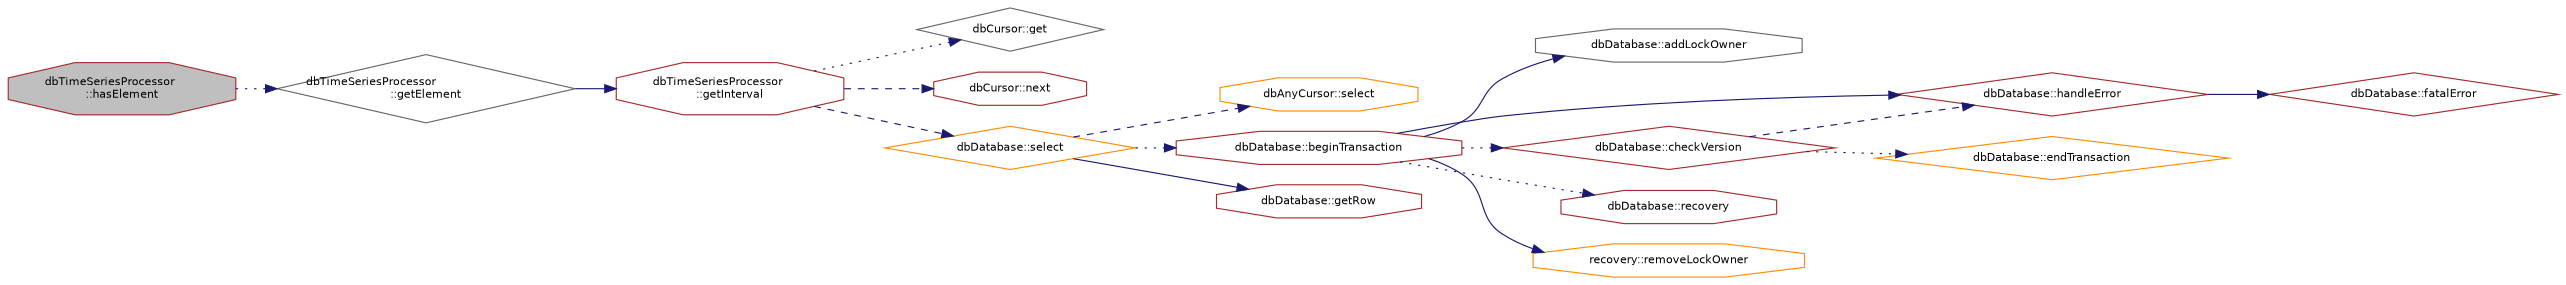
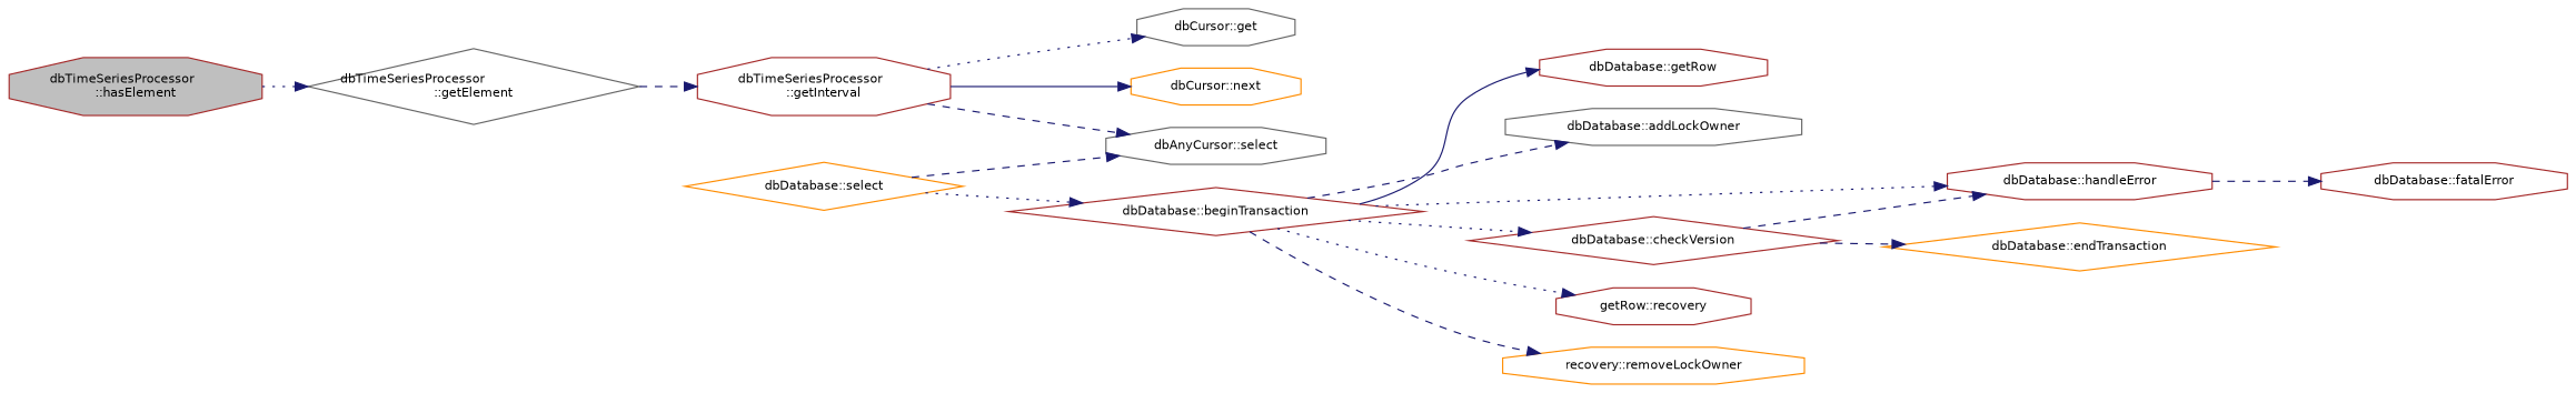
  digraph {
    rankdir=LR
    node [color=brown fillcolor=white fontname=Helvetica fontsize=10 shape=octagon style=filled]
    edge [color=midnightblue fontname=Helvetica fontsize=10 labelfontname=Helvetica labelfontsize=10 style=dashed]
    n1 [fillcolor=grey75 fontcolor=black height=0.2 label="dbTimeSeriesProcessor\l::hasElement" width=0.4]
    n2 [color=gray40 height=0.2 label="dbTimeSeriesProcessor\l::getElement" shape=diamond width=0.4]
    n3 [height=0.2 label="dbTimeSeriesProcessor\l::getInterval" width=0.4]
-   n4 [color=gray40 height=0.2 label="dbCursor::get" shape=diamond width=0.4]
-   n5 [height=0.2 label="dbCursor::next" width=0.4]
-   n6 [color=darkorange height=0.2 label="dbAnyCursor::select" width=0.4]
+   n4 [color=gray40 height=0.2 label="dbCursor::get" width=0.4]
+   n5 [color=darkorange height=0.2 label="dbCursor::next" width=0.4]
+   n6 [color=gray40 height=0.2 label="dbAnyCursor::select" width=0.4]
    n7 [color=darkorange height=0.2 label="dbDatabase::select" shape=diamond width=0.4]
-   n8 [height=0.2 label="dbDatabase::beginTransaction" width=0.4]
+   n8 [height=0.2 label="dbDatabase::beginTransaction" shape=diamond width=0.4]
    n9 [height=0.2 label="dbDatabase::getRow" width=0.4]
    n10 [color=gray40 height=0.2 label="dbDatabase::addLockOwner" width=0.4]
    n11 [height=0.2 label="dbDatabase::checkVersion" shape=diamond width=0.4]
-   n12 [height=0.2 label="dbDatabase::handleError" shape=diamond width=0.4]
-   n13 [height=0.2 label="dbDatabase::recovery" width=0.4]
+   n12 [height=0.2 label="dbDatabase::handleError" width=0.4]
+   n13 [height=0.2 label="getRow::recovery" width=0.4]
    n14 [color=darkorange height=0.2 label="recovery::removeLockOwner" width=0.4]
    n15 [color=darkorange height=0.2 label="dbDatabase::endTransaction" shape=diamond width=0.4]
-   n16 [height=0.2 label="dbDatabase::fatalError" shape=diamond width=0.4]
+   n16 [height=0.2 label="dbDatabase::fatalError" width=0.4]
    n1 -> n2 [style=dotted]
-   n2 -> n3 [style=solid]
+   n2 -> n3
    n3 -> n4 [style=dotted]
-   n3 -> n5
-   n3 -> n7
+   n3 -> n5 [style=solid]
+   n3 -> n6
    n7 -> n6
    n7 -> n8 [style=dotted]
-   n7 -> n9 [style=solid]
-   n8 -> n10 [style=solid]
+   n8 -> n9 [style=solid]
+   n8 -> n10
    n8 -> n11 [style=dotted]
-   n8 -> n12 [style=solid]
+   n8 -> n12 [style=dotted]
    n8 -> n13 [style=dotted]
-   n8 -> n14 [style=solid]
+   n8 -> n14
    n11 -> n12
-   n11 -> n15 [style=dotted]
-   n12 -> n16 [style=solid]
+   n11 -> n15
+   n12 -> n16
  }
